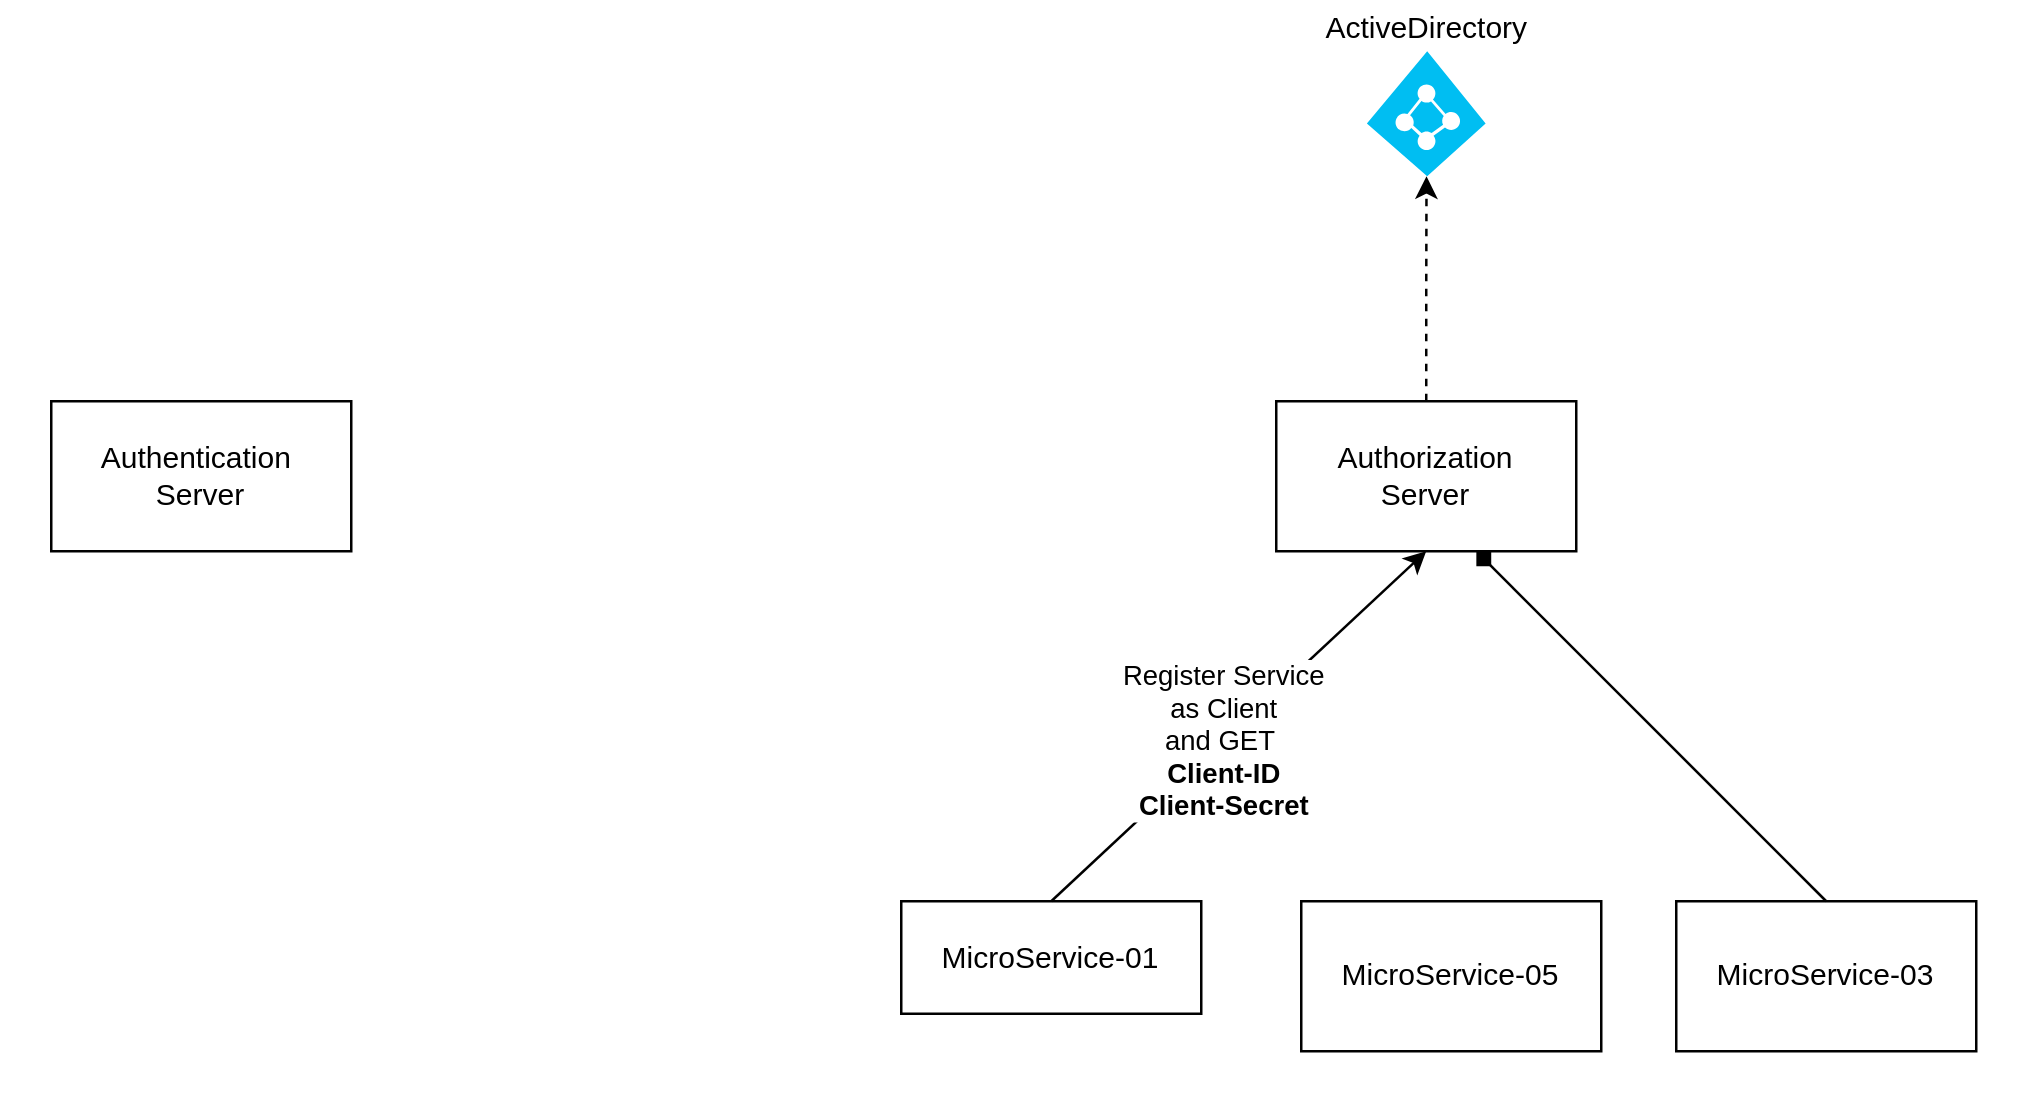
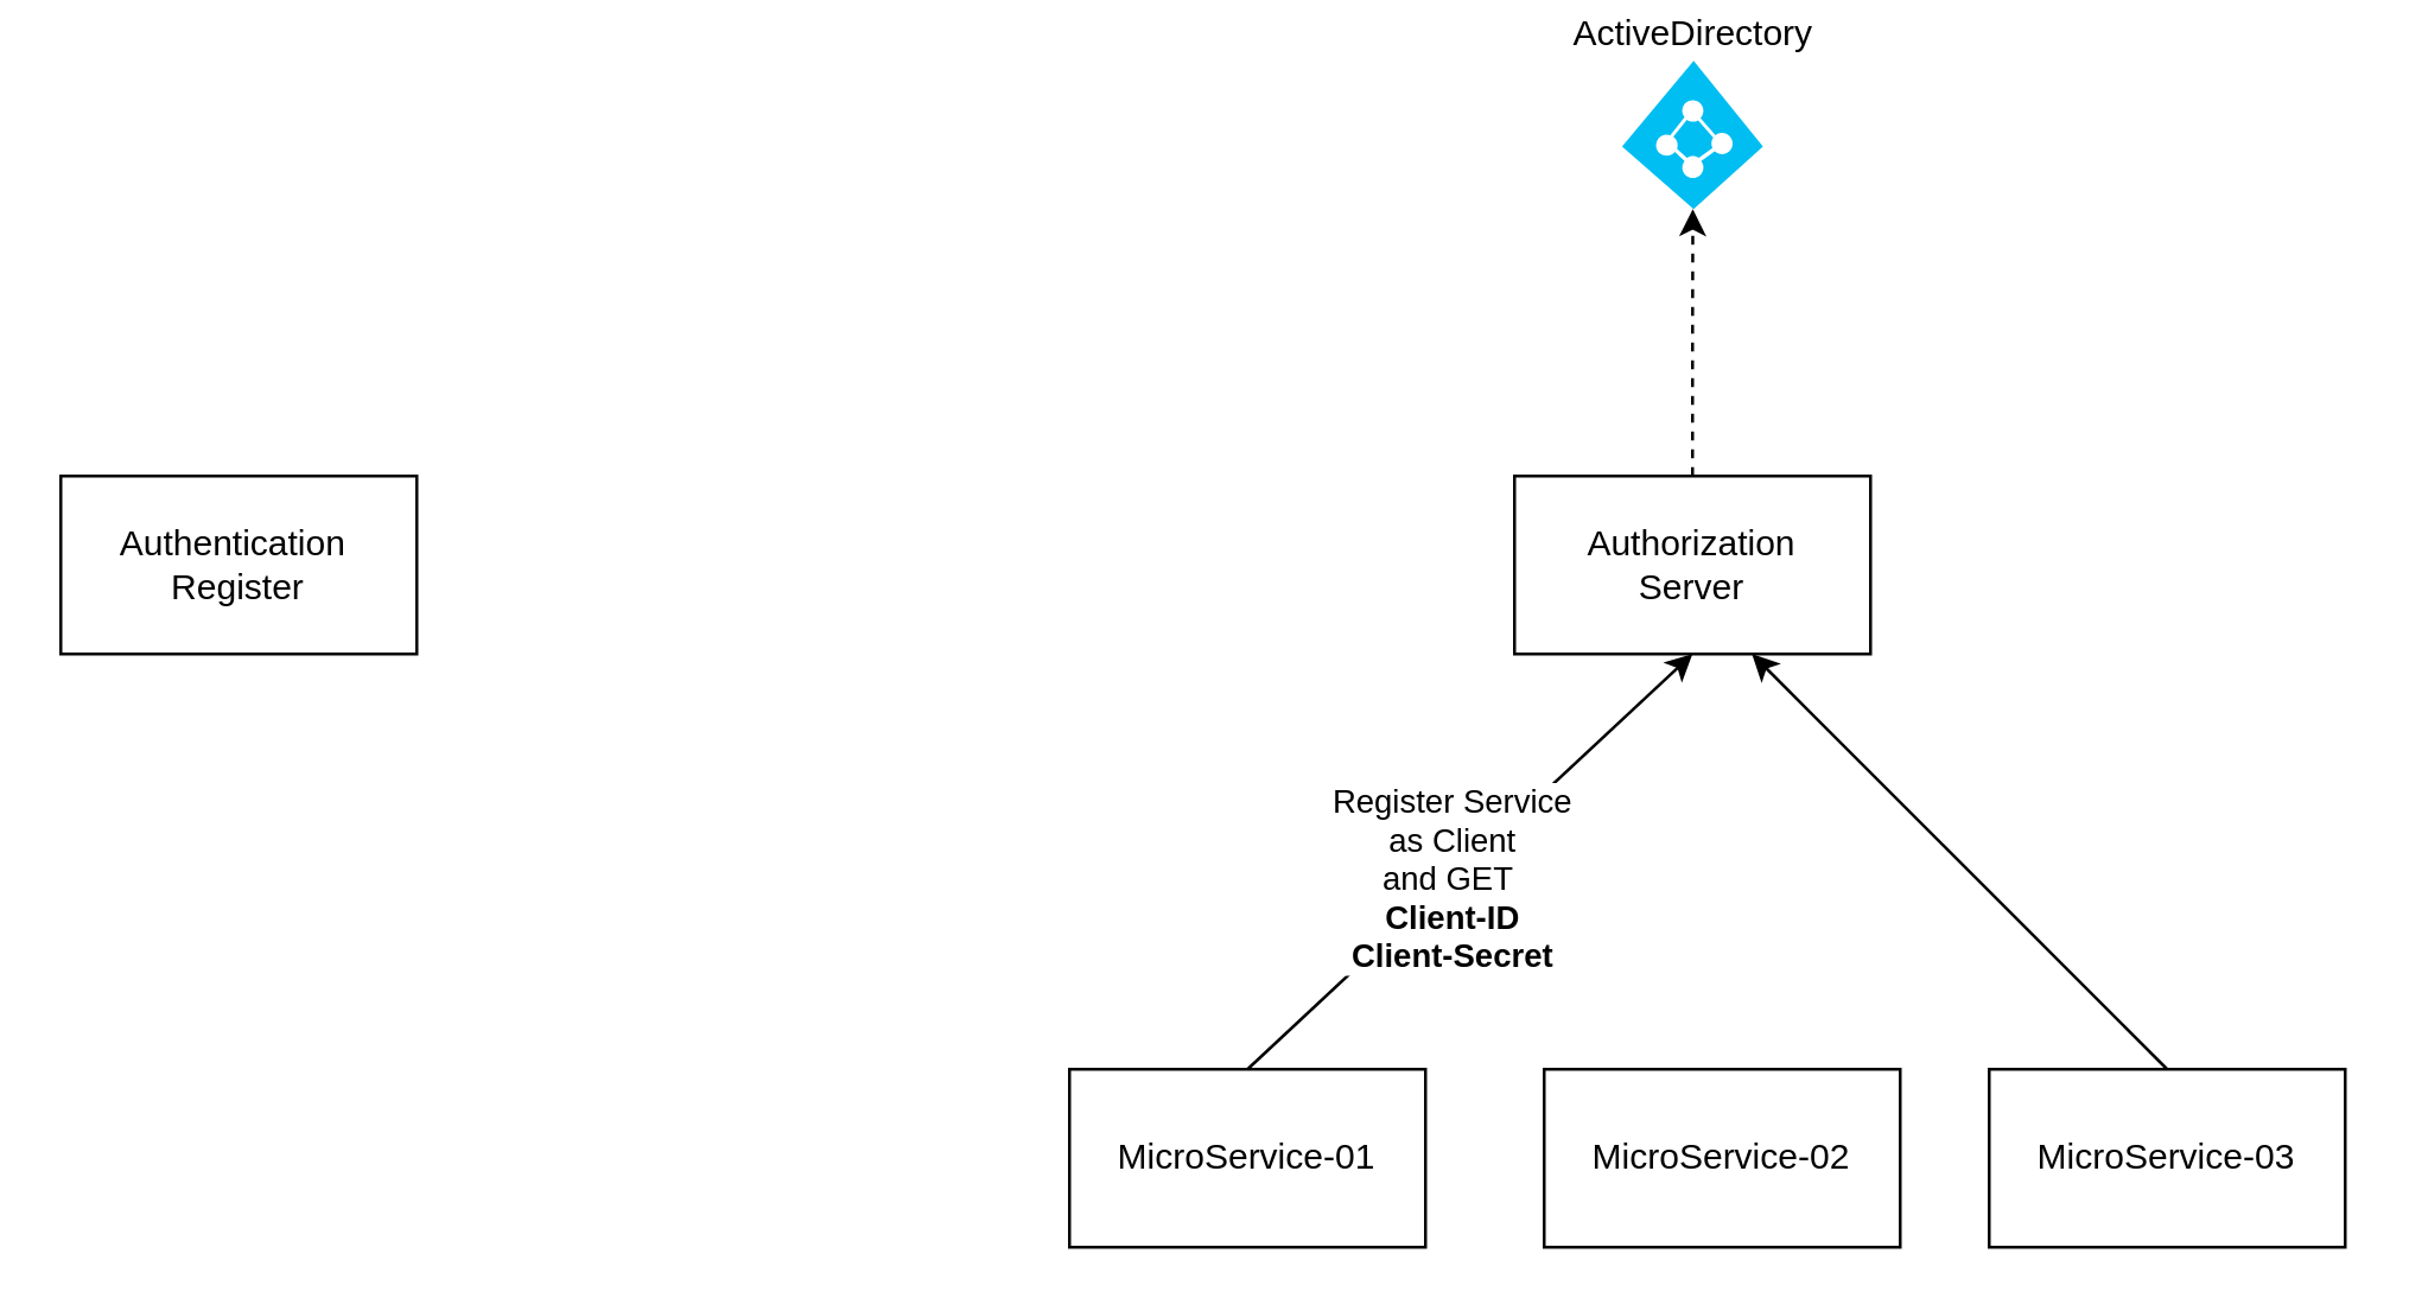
  <mxCell id="0" />
  <mxCell id="1" parent="0" />
  <mxCell id="2" style="edgeStyle=orthogonalEdgeStyle;rounded=0;orthogonalLoop=1;jettySize=auto;html=1;dashed=1;" edge="1" parent="1" source="3" target="11"><mxGeometry relative="1" as="geometry" /></mxCell>
  <mxCell id="3" value="Authorization&lt;div&gt;Server&lt;/div&gt;" style="rounded=0;whiteSpace=wrap;html=1;" vertex="1" parent="1"><mxGeometry x="510" y="160" width="120" height="60" as="geometry" /></mxCell>
- <mxCell id="4" value="Authentication&amp;nbsp;&lt;div&gt;Server&lt;/div&gt;" style="rounded=0;whiteSpace=wrap;html=1;" vertex="1" parent="1"><mxGeometry x="20" y="160" width="120" height="60" as="geometry" /></mxCell>
- <mxCell id="5" value="MicroService-01" style="rounded=0;whiteSpace=wrap;html=1;" vertex="1" parent="1"><mxGeometry x="360" y="360" width="120" height="45" as="geometry" /></mxCell>
- <mxCell id="6" value="MicroService-05" style="rounded=0;whiteSpace=wrap;html=1;" vertex="1" parent="1"><mxGeometry x="520" y="360" width="120" height="60" as="geometry" /></mxCell>
+ <mxCell id="4" value="Authentication&amp;nbsp;&lt;div&gt;Register&lt;/div&gt;" style="rounded=0;whiteSpace=wrap;html=1;" vertex="1" parent="1"><mxGeometry x="20" y="160" width="120" height="60" as="geometry" /></mxCell>
+ <mxCell id="5" value="MicroService-01" style="rounded=0;whiteSpace=wrap;html=1;" vertex="1" parent="1"><mxGeometry x="360" y="360" width="120" height="60" as="geometry" /></mxCell>
+ <mxCell id="6" value="MicroService-02" style="rounded=0;whiteSpace=wrap;html=1;" vertex="1" parent="1"><mxGeometry x="520" y="360" width="120" height="60" as="geometry" /></mxCell>
  <mxCell id="7" value="MicroService-03" style="rounded=0;whiteSpace=wrap;html=1;" vertex="1" parent="1"><mxGeometry x="670" y="360" width="120" height="60" as="geometry" /></mxCell>
  <mxCell id="8" value="" style="endArrow=classic;html=1;rounded=0;exitX=0.5;exitY=0;exitDx=0;exitDy=0;entryX=0.5;entryY=1;entryDx=0;entryDy=0;" edge="1" parent="1" source="5" target="3"><mxGeometry width="50" height="50" relative="1" as="geometry"><mxPoint x="440" y="330" as="sourcePoint" /><mxPoint x="490" y="280" as="targetPoint" /></mxGeometry></mxCell>
  <mxCell id="9" value="Register Service&lt;div&gt;as&amp;nbsp;&lt;span style=&quot;background-color: light-dark(#ffffff, var(--ge-dark-color, #121212)); color: light-dark(rgb(0, 0, 0), rgb(255, 255, 255));&quot;&gt;Client&lt;/span&gt;&lt;/div&gt;&lt;div&gt;and GET&amp;nbsp;&lt;/div&gt;&lt;div&gt;&lt;b&gt;Client-ID&lt;/b&gt;&lt;/div&gt;&lt;div&gt;&lt;b&gt;Client-Secret&lt;/b&gt;&lt;/div&gt;" style="edgeLabel;html=1;align=center;verticalAlign=middle;resizable=0;points=[];" vertex="1" connectable="0" parent="8"><mxGeometry x="-0.088" relative="1" as="geometry"><mxPoint as="offset" /></mxGeometry></mxCell>
- <mxCell id="10" value="" style="endArrow=diamond;html=1;rounded=0;exitX=0.5;exitY=0;exitDx=0;exitDy=0;entryX=0.667;entryY=1;entryDx=0;entryDy=0;entryPerimeter=0;" edge="1" parent="1" source="7" target="3"><mxGeometry width="50" height="50" relative="1" as="geometry"><mxPoint x="593" y="436" as="sourcePoint" /><mxPoint x="590" y="300" as="targetPoint" /></mxGeometry></mxCell>
+ <mxCell id="10" value="" style="endArrow=classic;html=1;rounded=0;exitX=0.5;exitY=0;exitDx=0;exitDy=0;entryX=0.667;entryY=1;entryDx=0;entryDy=0;entryPerimeter=0;" edge="1" parent="1" source="7" target="3"><mxGeometry width="50" height="50" relative="1" as="geometry"><mxPoint x="593" y="436" as="sourcePoint" /><mxPoint x="590" y="300" as="targetPoint" /></mxGeometry></mxCell>
  <mxCell id="11" value="ActiveDirectory" style="verticalLabelPosition=top;html=1;verticalAlign=bottom;align=center;strokeColor=none;fillColor=#00BEF2;shape=mxgraph.azure.azure_active_directory;labelPosition=center;" vertex="1" parent="1"><mxGeometry x="546.25" y="20" width="47.5" height="50" as="geometry" /></mxCell>
